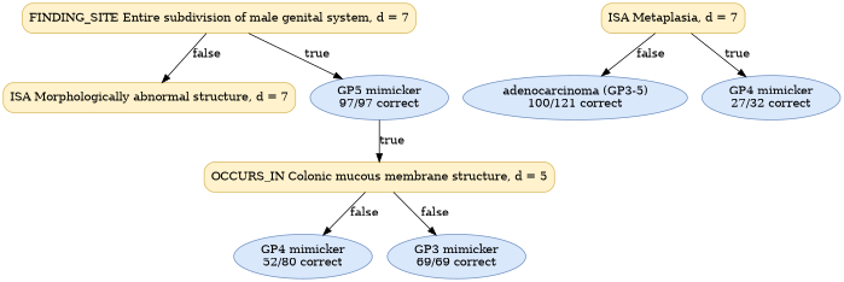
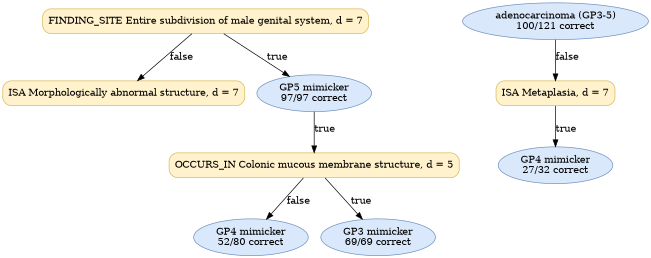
  digraph {
    fontname="Times-Roman"
    node [color="#6C8EBF" fillcolor="#DAE8FC" fontname="Times-Roman" shape=ellipse style="rounded,filled"]
    n1 [color="#D6B656" fillcolor="#FFF2CC" label="FINDING_SITE Entire subdivision of male genital system, d = 7" shape=box]
    n2 [color="#D6B656" fillcolor="#FFF2CC" label="ISA Morphologically abnormal structure, d = 7" shape=box]
    n3 [label=<GP5 mimicker<br/>97/97 correct>]
    n4 [color="#D6B656" fillcolor="#FFF2CC" label="OCCURS_IN Colonic mucous membrane structure, d = 5" shape=box]
    n5 [color="#D6B656" fillcolor="#FFF2CC" label="ISA Metaplasia, d = 7" shape=box]
    n6 [label=<adenocarcinoma (GP3-5)<br/>100/121 correct>]
    n7 [label=<GP4 mimicker<br/>27/32 correct>]
    n8 [label=<GP4 mimicker<br/>52/80 correct>]
    n9 [label=<GP3 mimicker<br/>69/69 correct>]
    n1 -> n2 [label=false]
    n1 -> n3 [label=true]
    n3 -> n4 [label=true]
    n4 -> n8 [label=false]
-   n4 -> n9 [label=false]
-   n5 -> n6 [label=false]
+   n4 -> n9 [label=true]
+   n6 -> n5 [label=false]
    n5 -> n7 [label=true]
  }
